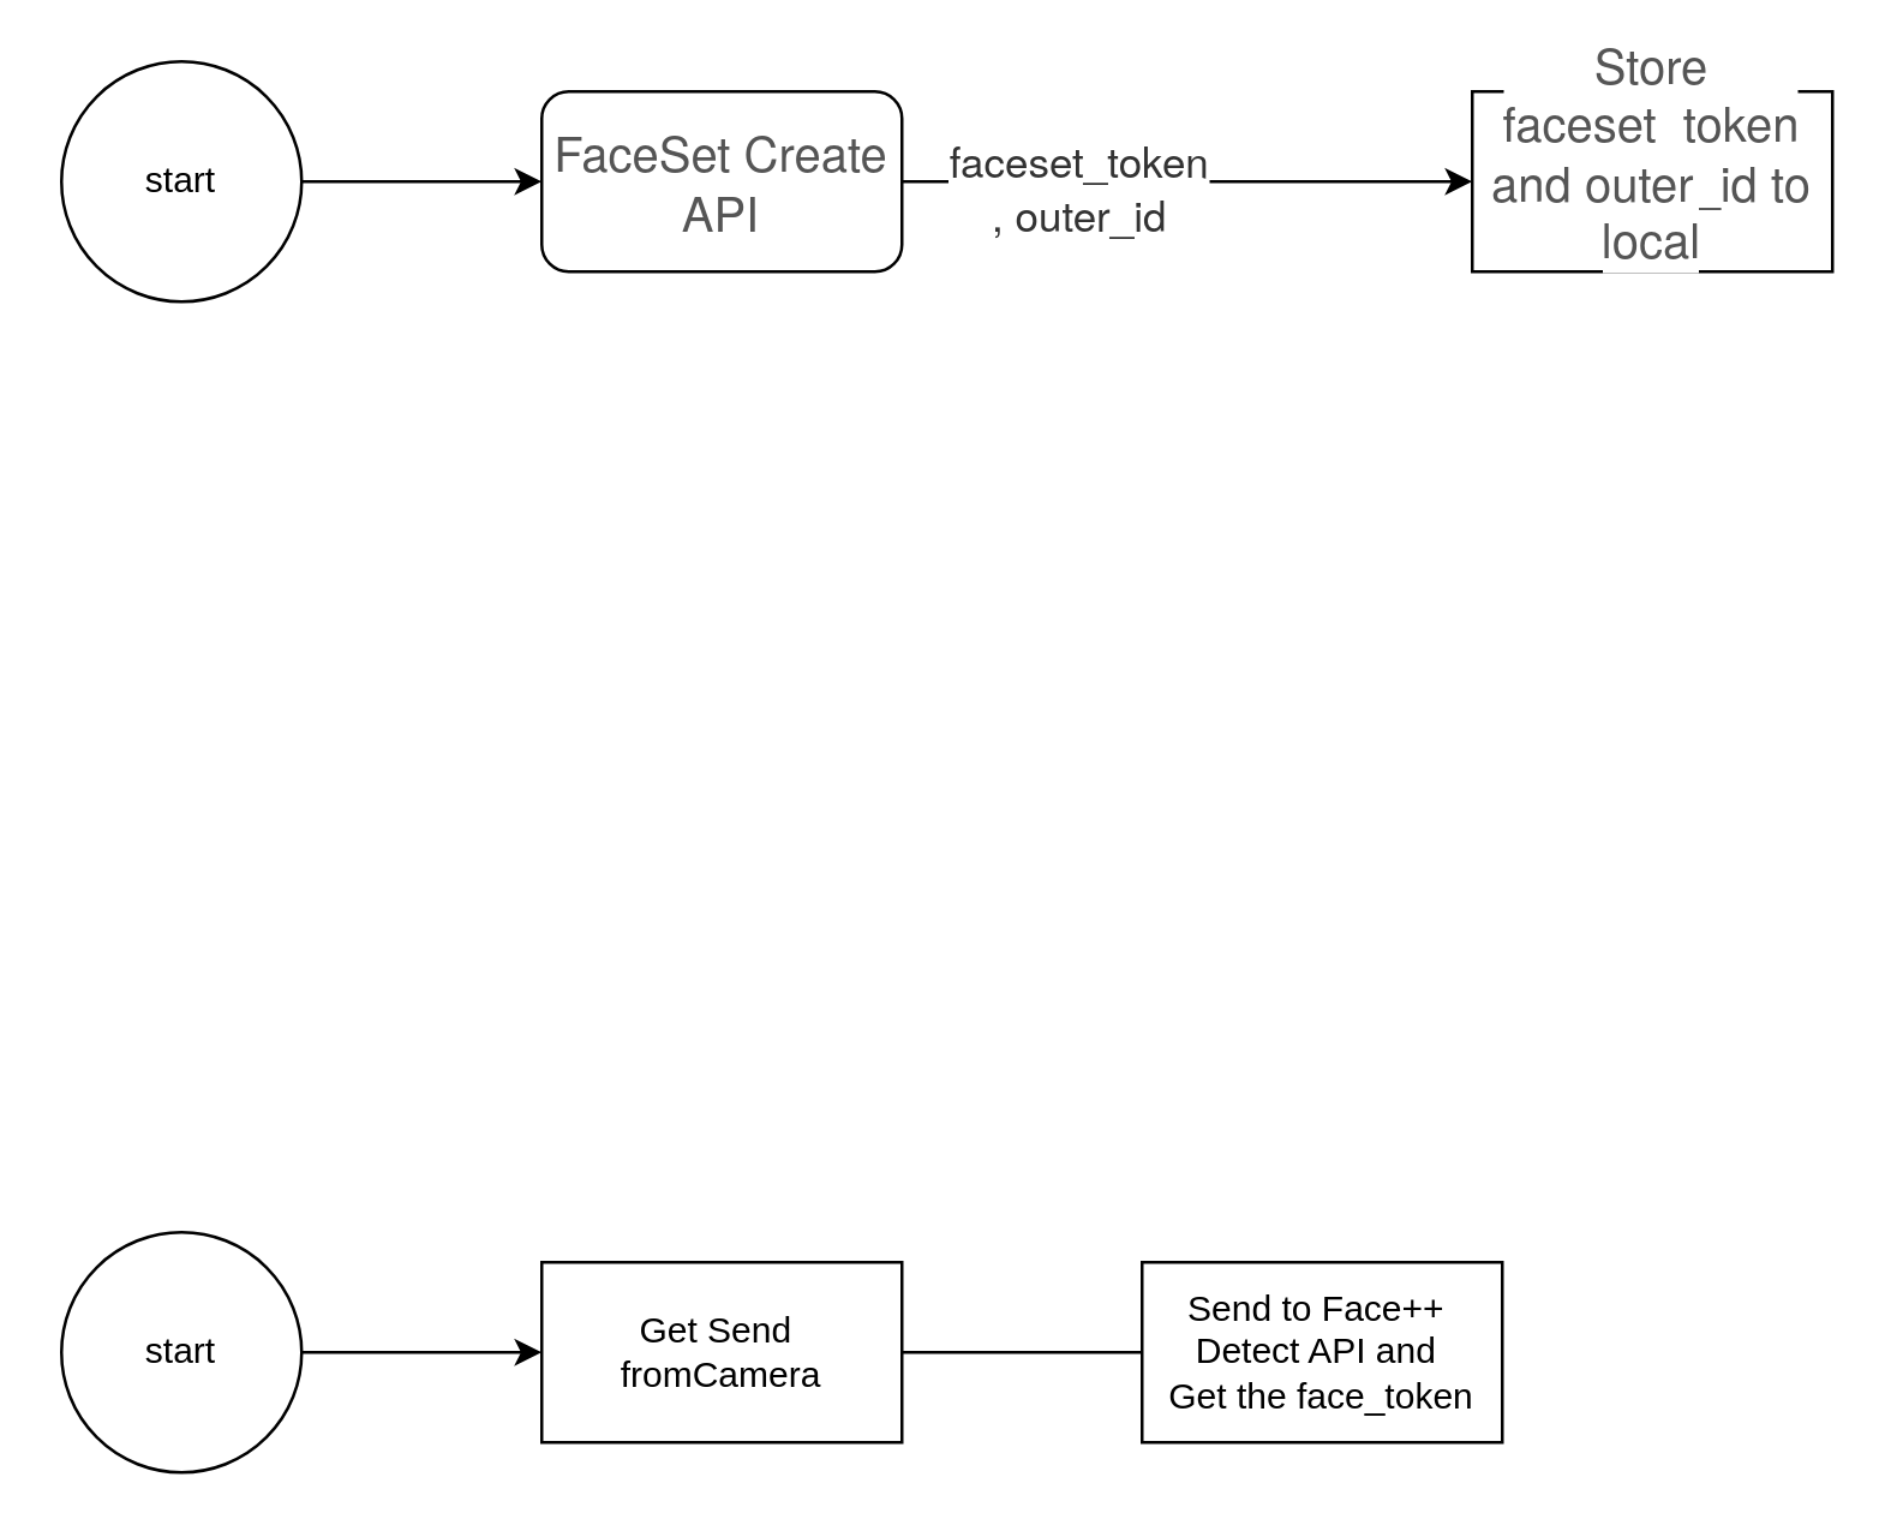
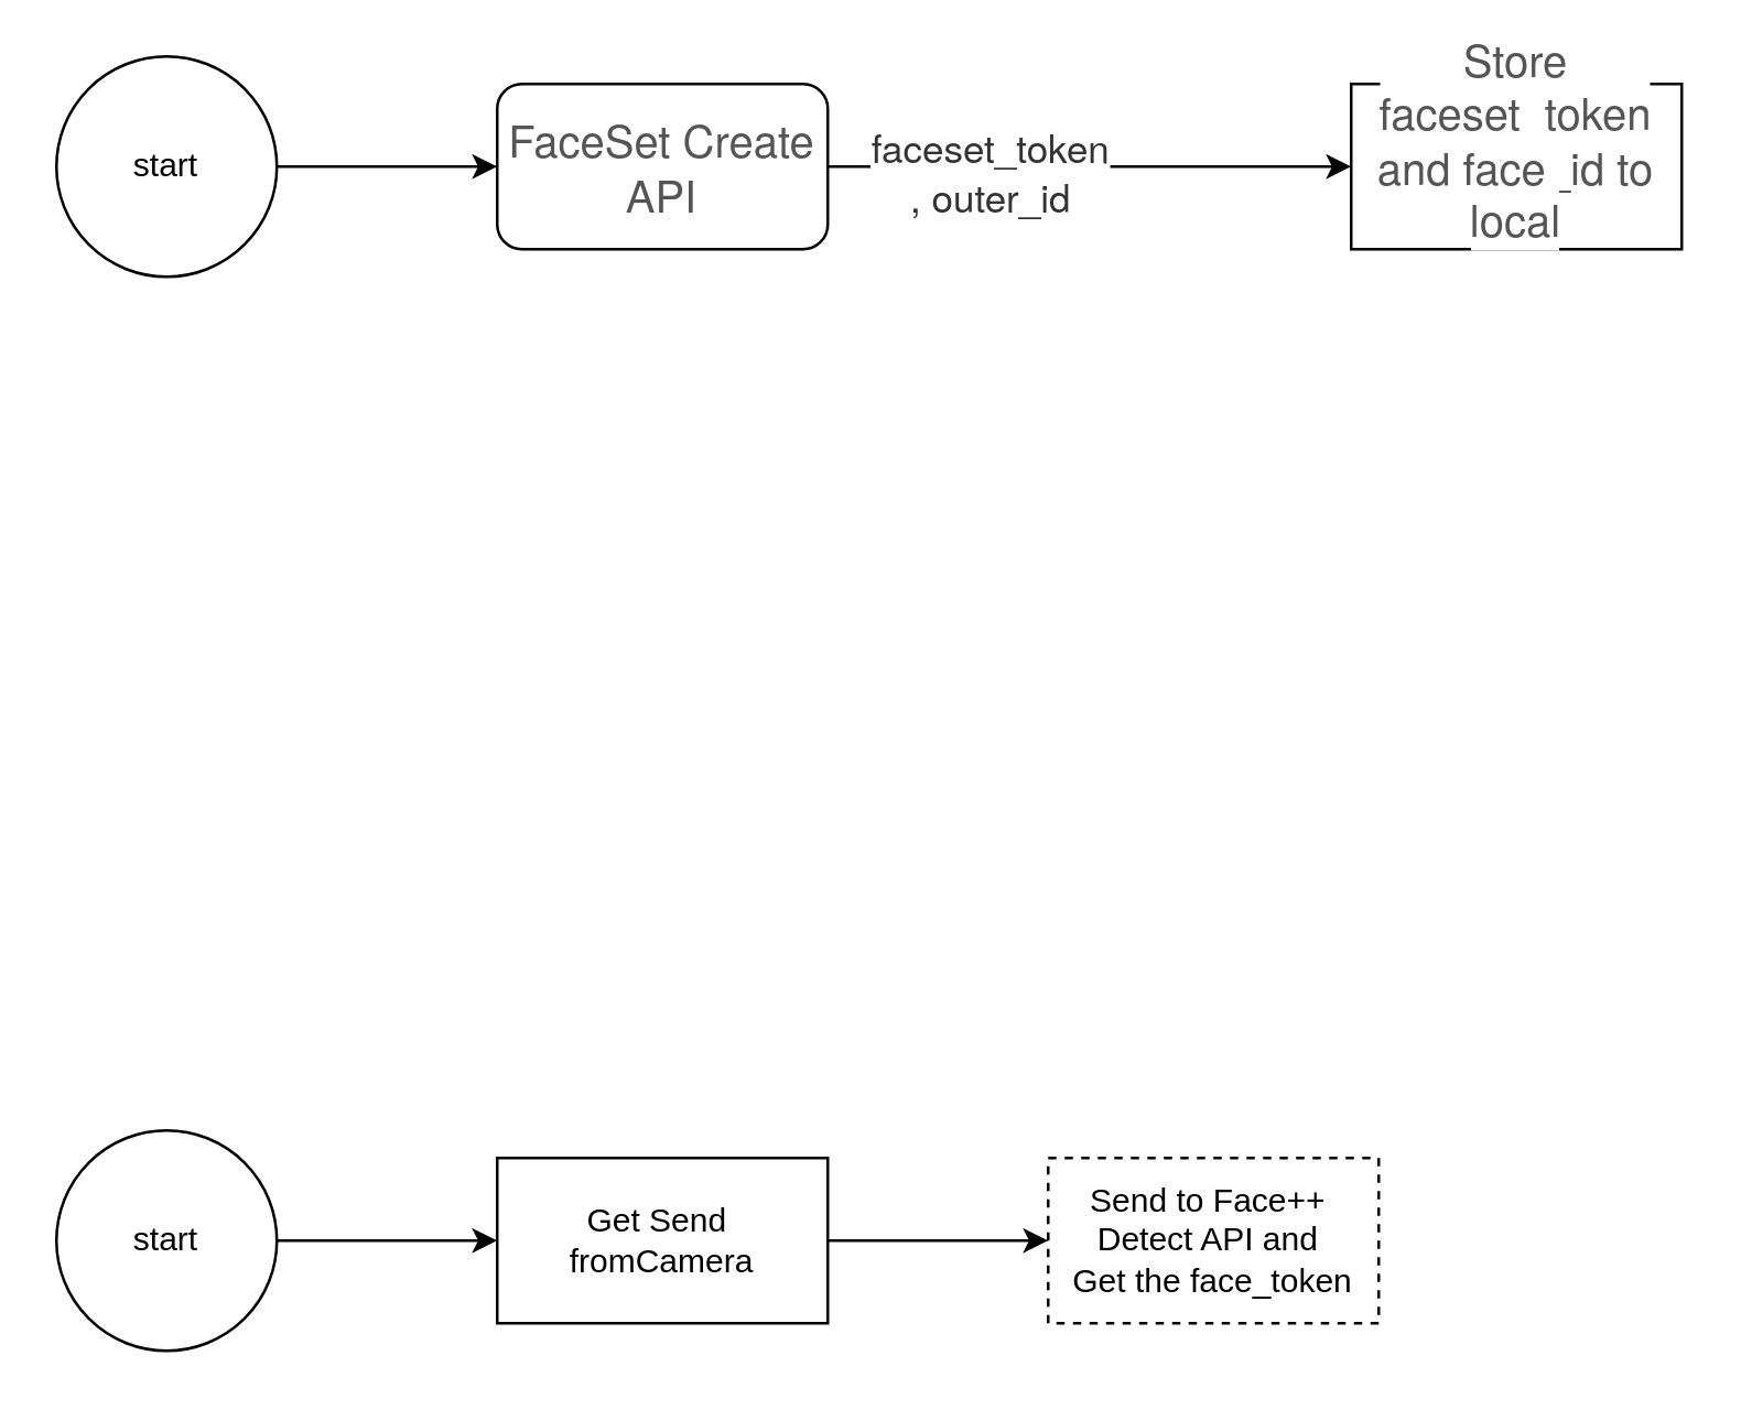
  <mxCell id="0" />
  <mxCell id="1" parent="0" />
  <mxCell id="2" value="" style="edgeStyle=orthogonalEdgeStyle;rounded=0;orthogonalLoop=1;jettySize=auto;html=1;entryX=0;entryY=0.5;entryDx=0;entryDy=0;" edge="1" parent="1" source="3" target="5"><mxGeometry relative="1" as="geometry"><mxPoint x="180" y="450" as="targetPoint" /></mxGeometry></mxCell>
  <mxCell id="3" value="start" style="ellipse;whiteSpace=wrap;html=1;aspect=fixed;" vertex="1" parent="1"><mxGeometry x="20" y="410" width="80" height="80" as="geometry" /></mxCell>
- <mxCell id="4" value="" style="edgeStyle=orthogonalEdgeStyle;rounded=0;orthogonalLoop=1;jettySize=auto;html=1;endArrow=none;" edge="1" parent="1" source="5" target="6"><mxGeometry relative="1" as="geometry" /></mxCell>
+ <mxCell id="4" value="" style="edgeStyle=orthogonalEdgeStyle;rounded=0;orthogonalLoop=1;jettySize=auto;html=1;" edge="1" parent="1" source="5" target="6"><mxGeometry relative="1" as="geometry" /></mxCell>
  <mxCell id="5" value="Get Send&amp;nbsp;&lt;br&gt;fromCamera" style="rounded=0;whiteSpace=wrap;html=1;" vertex="1" parent="1"><mxGeometry x="180" y="420" width="120" height="60" as="geometry" /></mxCell>
- <mxCell id="6" value="Send to Face++&amp;nbsp;&lt;br&gt;Detect API and&amp;nbsp;&lt;br&gt;Get the face_token" style="rounded=0;whiteSpace=wrap;html=1;" vertex="1" parent="1"><mxGeometry x="380" y="420" width="120" height="60" as="geometry" /></mxCell>
+ <mxCell id="6" value="Send to Face++&amp;nbsp;&lt;br&gt;Detect API and&amp;nbsp;&lt;br&gt;Get the face_token" style="rounded=0;whiteSpace=wrap;html=1;dashed=1;" vertex="1" parent="1"><mxGeometry x="380" y="420" width="120" height="60" as="geometry" /></mxCell>
  <mxCell id="7" style="edgeStyle=orthogonalEdgeStyle;rounded=0;orthogonalLoop=1;jettySize=auto;html=1;entryX=0;entryY=0.5;entryDx=0;entryDy=0;" edge="1" parent="1" source="8" target="11"><mxGeometry relative="1" as="geometry" /></mxCell>
  <mxCell id="8" value="start" style="ellipse;whiteSpace=wrap;html=1;aspect=fixed;" vertex="1" parent="1"><mxGeometry x="20" y="20" width="80" height="80" as="geometry" /></mxCell>
  <mxCell id="9" value="" style="edgeStyle=orthogonalEdgeStyle;rounded=0;orthogonalLoop=1;jettySize=auto;html=1;" edge="1" parent="1" source="11" target="12"><mxGeometry relative="1" as="geometry" /></mxCell>
  <mxCell id="10" value="&lt;span style=&quot;color: rgb(51 , 51 , 51) ; font-family: &amp;#34;helvetica neue&amp;#34; , &amp;#34;helvetica&amp;#34; , &amp;#34;nimbus sans l&amp;#34; , &amp;#34;arial&amp;#34; , &amp;#34;liberation sans&amp;#34; , &amp;#34;pingfang sc&amp;#34; , &amp;#34;hiragino sans gb&amp;#34; , &amp;#34;source han sans cn&amp;#34; , &amp;#34;source han sans sc&amp;#34; , &amp;#34;microsoft yahei&amp;#34; , &amp;#34;wenquanyi micro hei&amp;#34; , &amp;#34;wenquanyi zen hei&amp;#34; , &amp;#34;st heiti&amp;#34; , &amp;#34;simhei&amp;#34; , &amp;#34;wenquanyi zen hei sharp&amp;#34; , sans-serif ; font-size: 14px ; text-align: left ; white-space: normal&quot;&gt;faceset_token ,&amp;nbsp;&lt;/span&gt;&lt;span style=&quot;color: rgb(51 , 51 , 51) ; font-family: &amp;#34;helvetica neue&amp;#34; , &amp;#34;helvetica&amp;#34; , &amp;#34;nimbus sans l&amp;#34; , &amp;#34;arial&amp;#34; , &amp;#34;liberation sans&amp;#34; , &amp;#34;pingfang sc&amp;#34; , &amp;#34;hiragino sans gb&amp;#34; , &amp;#34;source han sans cn&amp;#34; , &amp;#34;source han sans sc&amp;#34; , &amp;#34;microsoft yahei&amp;#34; , &amp;#34;wenquanyi micro hei&amp;#34; , &amp;#34;wenquanyi zen hei&amp;#34; , &amp;#34;st heiti&amp;#34; , &amp;#34;simhei&amp;#34; , &amp;#34;wenquanyi zen hei sharp&amp;#34; , sans-serif ; font-size: 14px ; text-align: left ; white-space: normal&quot;&gt;outer_id&lt;/span&gt;" style="text;html=1;resizable=0;points=[];align=center;verticalAlign=middle;labelBackgroundColor=#ffffff;" vertex="1" connectable="0" parent="9"><mxGeometry x="-0.388" y="-1" relative="1" as="geometry"><mxPoint as="offset" /></mxGeometry></mxCell>
  <mxCell id="11" value="&lt;span style=&quot;color: rgb(85 , 85 , 85) ; font-family: &amp;#34;helvetica neue&amp;#34; , &amp;#34;helvetica&amp;#34; , &amp;#34;nimbus sans l&amp;#34; , &amp;#34;arial&amp;#34; , &amp;#34;liberation sans&amp;#34; , &amp;#34;pingfang sc&amp;#34; , &amp;#34;hiragino sans gb&amp;#34; , &amp;#34;source han sans cn&amp;#34; , &amp;#34;source han sans sc&amp;#34; , &amp;#34;microsoft yahei&amp;#34; , &amp;#34;wenquanyi micro hei&amp;#34; , &amp;#34;wenquanyi zen hei&amp;#34; , &amp;#34;st heiti&amp;#34; , &amp;#34;simhei&amp;#34; , &amp;#34;wenquanyi zen hei sharp&amp;#34; , sans-serif ; font-size: 16px ; white-space: normal ; background-color: rgb(255 , 255 , 255)&quot;&gt;FaceSet Create API&lt;/span&gt;" style="whiteSpace=wrap;html=1;rounded=1;" vertex="1" parent="1"><mxGeometry x="180" y="30" width="120" height="60" as="geometry" /></mxCell>
- <mxCell id="12" value="&lt;span style=&quot;color: rgb(85 , 85 , 85) ; font-family: &amp;#34;helvetica neue&amp;#34; , &amp;#34;helvetica&amp;#34; , &amp;#34;nimbus sans l&amp;#34; , &amp;#34;arial&amp;#34; , &amp;#34;liberation sans&amp;#34; , &amp;#34;pingfang sc&amp;#34; , &amp;#34;hiragino sans gb&amp;#34; , &amp;#34;source han sans cn&amp;#34; , &amp;#34;source han sans sc&amp;#34; , &amp;#34;microsoft yahei&amp;#34; , &amp;#34;wenquanyi micro hei&amp;#34; , &amp;#34;wenquanyi zen hei&amp;#34; , &amp;#34;st heiti&amp;#34; , &amp;#34;simhei&amp;#34; , &amp;#34;wenquanyi zen hei sharp&amp;#34; , sans-serif ; font-size: 16px ; white-space: normal ; background-color: rgb(255 , 255 , 255)&quot;&gt;Store faceset_token and outer_id to local&lt;br&gt;&lt;br&gt;&lt;/span&gt;" style="rounded=0;whiteSpace=wrap;html=1;" vertex="1" parent="1"><mxGeometry x="490" y="30" width="120" height="60" as="geometry" /></mxCell>
+ <mxCell id="12" value="&lt;span style=&quot;color: rgb(85 , 85 , 85) ; font-family: &amp;#34;helvetica neue&amp;#34; , &amp;#34;helvetica&amp;#34; , &amp;#34;nimbus sans l&amp;#34; , &amp;#34;arial&amp;#34; , &amp;#34;liberation sans&amp;#34; , &amp;#34;pingfang sc&amp;#34; , &amp;#34;hiragino sans gb&amp;#34; , &amp;#34;source han sans cn&amp;#34; , &amp;#34;source han sans sc&amp;#34; , &amp;#34;microsoft yahei&amp;#34; , &amp;#34;wenquanyi micro hei&amp;#34; , &amp;#34;wenquanyi zen hei&amp;#34; , &amp;#34;st heiti&amp;#34; , &amp;#34;simhei&amp;#34; , &amp;#34;wenquanyi zen hei sharp&amp;#34; , sans-serif ; font-size: 16px ; white-space: normal ; background-color: rgb(255 , 255 , 255)&quot;&gt;Store faceset_token and face_id to local&lt;br&gt;&lt;br&gt;&lt;/span&gt;" style="rounded=0;whiteSpace=wrap;html=1;" vertex="1" parent="1"><mxGeometry x="490" y="30" width="120" height="60" as="geometry" /></mxCell>
